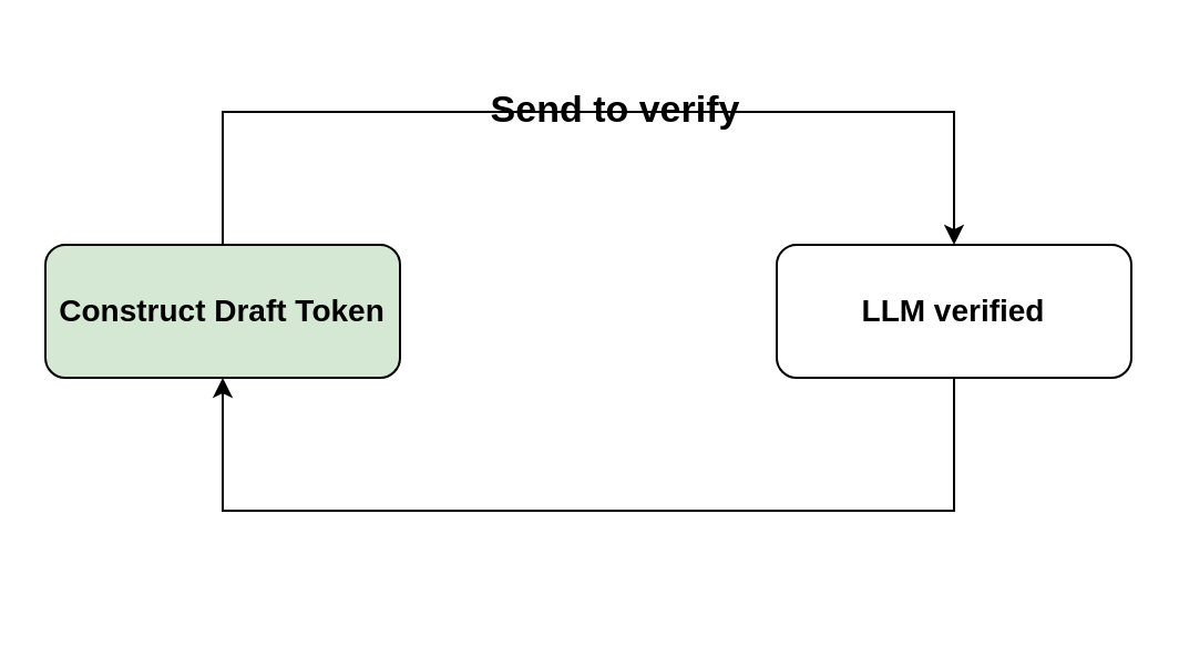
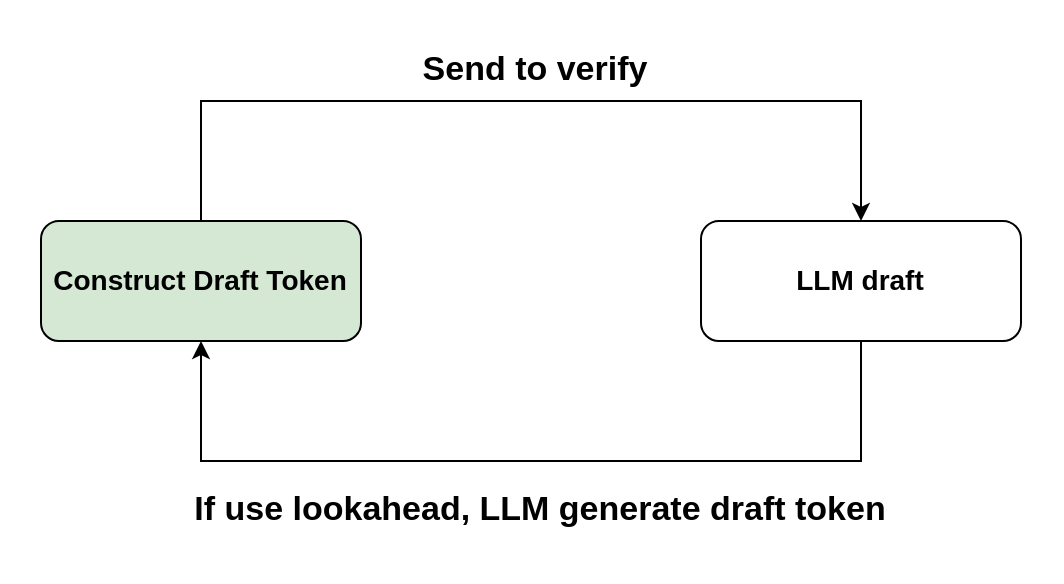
  <mxCell id="0" />
  <mxCell id="1" parent="0" />
  <mxCell id="2" style="edgeStyle=orthogonalEdgeStyle;rounded=0;orthogonalLoop=1;jettySize=auto;html=1;exitX=0.5;exitY=0;exitDx=0;exitDy=0;entryX=0.5;entryY=0;entryDx=0;entryDy=0;" edge="1" parent="1" source="3" target="5"><mxGeometry relative="1" as="geometry"><Array as="points"><mxPoint x="100" y="50" /><mxPoint x="430" y="50" /></Array></mxGeometry></mxCell>
  <mxCell id="3" value="Construct Draft Token" style="rounded=1;whiteSpace=wrap;html=1;fontStyle=1;fontSize=14;fillColor=#d5e8d4;" vertex="1" parent="1"><mxGeometry x="20" y="110" width="160" height="60" as="geometry" /></mxCell>
  <mxCell id="4" style="edgeStyle=orthogonalEdgeStyle;rounded=0;orthogonalLoop=1;jettySize=auto;html=1;exitX=0.5;exitY=1;exitDx=0;exitDy=0;entryX=0.5;entryY=1;entryDx=0;entryDy=0;" edge="1" parent="1" source="5" target="3"><mxGeometry relative="1" as="geometry"><Array as="points"><mxPoint x="430" y="230" /><mxPoint x="100" y="230" /></Array></mxGeometry></mxCell>
- <mxCell id="5" value="LLM verified" style="rounded=1;whiteSpace=wrap;html=1;fontStyle=1;fontSize=14;" vertex="1" parent="1"><mxGeometry x="350" y="110" width="160" height="60" as="geometry" /></mxCell>
- <mxCell id="7" value="Send to verify" style="text;html=1;align=center;verticalAlign=middle;whiteSpace=wrap;rounded=0;fontSize=17;fontStyle=1" vertex="1" parent="1"><mxGeometry x="198.5" y="35" width="157" height="30" as="geometry" /></mxCell>
+ <mxCell id="5" value="LLM draft" style="rounded=1;whiteSpace=wrap;html=1;fontStyle=1;fontSize=14;" vertex="1" parent="1"><mxGeometry x="350" y="110" width="160" height="60" as="geometry" /></mxCell>
+ <mxCell id="6" value="If use lookahead, LLM generate draft token" style="text;html=1;align=center;verticalAlign=middle;whiteSpace=wrap;rounded=0;fontSize=17;fontStyle=1" vertex="1" parent="1"><mxGeometry x="80" y="240" width="380" height="30" as="geometry" /></mxCell>
+ <mxCell id="7" value="Send to verify" style="text;html=1;align=center;verticalAlign=middle;whiteSpace=wrap;rounded=0;fontSize=17;fontStyle=1" vertex="1" parent="1"><mxGeometry x="188.5" y="20" width="157" height="30" as="geometry" /></mxCell>
